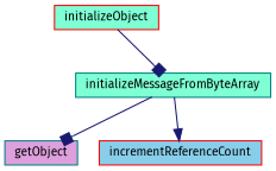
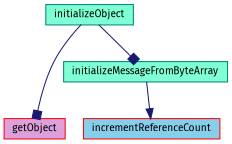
  digraph {
    fontname="Fira Sans"
    rankdir=TB
    node [color=teal fillcolor=aquamarine fontname="Fira Sans" fontsize=10 shape=record style=filled]
    edge [arrowhead=box color=midnightblue fontname="Fira Sans" fontsize=10 labelfontname=Helvetica labelfontsize=10 style=solid]
    n1 [fontcolor=black height=0.2 label=initializeMessageFromByteArray width=0.4]
-   n2 [fillcolor=plum height=0.2 label=getObject width=0.4]
+   n2 [color=red fillcolor=plum height=0.2 label=getObject width=0.4]
    n3 [color=red fillcolor=skyblue height=0.2 label=incrementReferenceCount width=0.4]
-   n4 [color=red height=0.2 label=initializeObject width=0.4]
-   n1 -> n2
+   n4 [height=0.2 label=initializeObject width=0.4]
+   n4 -> n2
    n1 -> n3 [arrowhead=normal]
    n4 -> n1
  }
